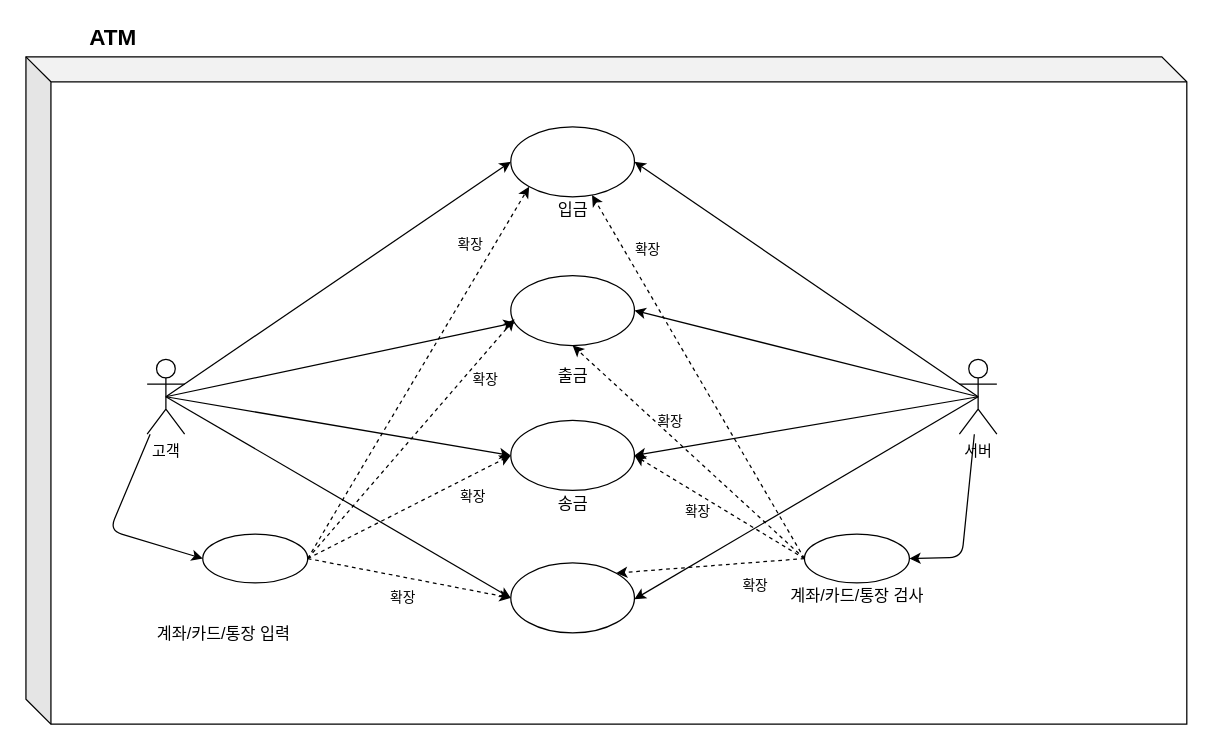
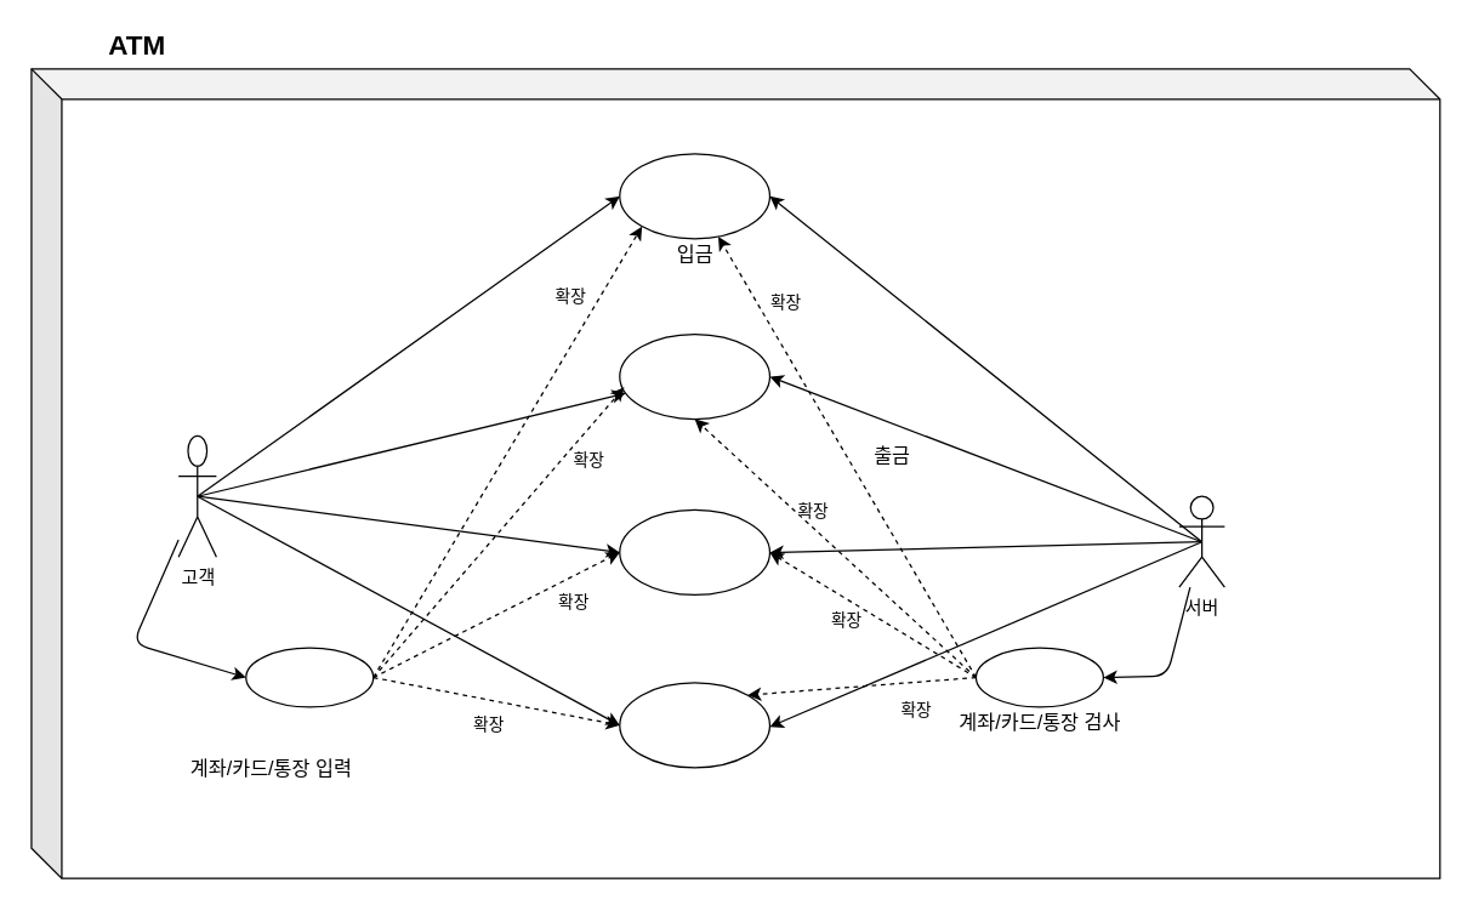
  <mxCell id="0" />
  <mxCell id="1" parent="0" />
  <mxCell id="2" value="" style="shape=cube;whiteSpace=wrap;html=1;boundedLbl=1;backgroundOutline=1;darkOpacity=0.05;darkOpacity2=0.1;" vertex="1" parent="1"><mxGeometry x="20" y="45" width="929" height="534" as="geometry" /></mxCell>
- <mxCell id="3" value="서버" style="shape=umlActor;verticalLabelPosition=bottom;verticalAlign=top;html=1;outlineConnect=0;" vertex="1" parent="1"><mxGeometry x="767" y="287" width="30" height="60" as="geometry" /></mxCell>
+ <mxCell id="3" value="서버" style="shape=umlActor;verticalLabelPosition=bottom;verticalAlign=top;html=1;outlineConnect=0;" vertex="1" parent="1"><mxGeometry x="777" y="327" width="30" height="60" as="geometry" /></mxCell>
  <mxCell id="4" value="ATM" style="text;html=1;strokeColor=none;fillColor=none;align=center;verticalAlign=middle;whiteSpace=wrap;rounded=0;fontSize=18;fontStyle=1" vertex="1" parent="1"><mxGeometry x="70" y="20" width="40" height="20" as="geometry" /></mxCell>
- <mxCell id="5" value="고객" style="shape=umlActor;verticalLabelPosition=bottom;verticalAlign=top;html=1;outlineConnect=0;" vertex="1" parent="1"><mxGeometry x="117" y="287" width="30" height="60" as="geometry" /></mxCell>
+ <mxCell id="5" value="고객" style="shape=umlActor;verticalLabelPosition=bottom;verticalAlign=top;html=1;outlineConnect=0;" vertex="1" parent="1"><mxGeometry x="117" y="287" width="25" height="80" as="geometry" /></mxCell>
  <mxCell id="6" value="" style="ellipse;whiteSpace=wrap;html=1;fontSize=18;" vertex="1" parent="1"><mxGeometry x="408" y="101" width="99" height="56" as="geometry" /></mxCell>
  <mxCell id="7" value="입금" style="text;html=1;strokeColor=none;fillColor=none;align=center;verticalAlign=middle;whiteSpace=wrap;rounded=0;fontSize=13;" vertex="1" parent="1"><mxGeometry x="437.5" y="157" width="40" height="20" as="geometry" /></mxCell>
  <mxCell id="8" value="" style="ellipse;whiteSpace=wrap;html=1;fontSize=18;" vertex="1" parent="1"><mxGeometry x="408" y="220" width="99" height="56" as="geometry" /></mxCell>
- <mxCell id="9" value="출금" style="text;html=1;strokeColor=none;fillColor=none;align=center;verticalAlign=middle;whiteSpace=wrap;rounded=0;fontSize=13;" vertex="1" parent="1"><mxGeometry x="437.5" y="290" width="40" height="20" as="geometry" /></mxCell>
+ <mxCell id="9" value="출금" style="text;html=1;strokeColor=none;fillColor=none;align=center;verticalAlign=middle;whiteSpace=wrap;rounded=0;fontSize=13;" vertex="1" parent="1"><mxGeometry x="567.5" y="290" width="40" height="20" as="geometry" /></mxCell>
  <mxCell id="10" value="" style="ellipse;whiteSpace=wrap;html=1;fontSize=18;" vertex="1" parent="1"><mxGeometry x="408" y="336" width="99" height="56" as="geometry" /></mxCell>
- <mxCell id="11" value="송금" style="text;html=1;strokeColor=none;fillColor=none;align=center;verticalAlign=middle;whiteSpace=wrap;rounded=0;fontSize=13;" vertex="1" parent="1"><mxGeometry x="437.5" y="392" width="40" height="20" as="geometry" /></mxCell>
  <mxCell id="12" value="" style="ellipse;whiteSpace=wrap;html=1;fontSize=18;" vertex="1" parent="1"><mxGeometry x="408" y="450" width="99" height="56" as="geometry" /></mxCell>
  <mxCell id="13" value="" style="endArrow=classic;html=1;fontSize=13;exitX=0.5;exitY=0.5;exitDx=0;exitDy=0;exitPerimeter=0;" edge="1" parent="1" source="5" target="8"><mxGeometry width="50" height="50" relative="1" as="geometry"><mxPoint x="279" y="408" as="sourcePoint" /><mxPoint x="329" y="358" as="targetPoint" /></mxGeometry></mxCell>
  <mxCell id="14" value="" style="endArrow=classic;html=1;fontSize=13;exitX=0.5;exitY=0.5;exitDx=0;exitDy=0;exitPerimeter=0;entryX=0;entryY=0.5;entryDx=0;entryDy=0;" edge="1" parent="1" source="5" target="6"><mxGeometry width="50" height="50" relative="1" as="geometry"><mxPoint x="501" y="394" as="sourcePoint" /><mxPoint x="551" y="344" as="targetPoint" /></mxGeometry></mxCell>
  <mxCell id="15" value="" style="endArrow=classic;html=1;fontSize=13;entryX=0;entryY=0.5;entryDx=0;entryDy=0;exitX=0.5;exitY=0.5;exitDx=0;exitDy=0;exitPerimeter=0;" edge="1" parent="1" source="5" target="10"><mxGeometry width="50" height="50" relative="1" as="geometry"><mxPoint x="143" y="397" as="sourcePoint" /><mxPoint x="193" y="347" as="targetPoint" /></mxGeometry></mxCell>
  <mxCell id="16" value="" style="endArrow=classic;html=1;fontSize=13;entryX=0;entryY=0.5;entryDx=0;entryDy=0;exitX=0.5;exitY=0.5;exitDx=0;exitDy=0;exitPerimeter=0;" edge="1" parent="1" source="5" target="12"><mxGeometry width="50" height="50" relative="1" as="geometry"><mxPoint x="141" y="332" as="sourcePoint" /><mxPoint x="417" y="379" as="targetPoint" /></mxGeometry></mxCell>
  <mxCell id="17" value="" style="endArrow=classic;html=1;fontSize=13;exitX=0.5;exitY=0.5;exitDx=0;exitDy=0;exitPerimeter=0;entryX=1;entryY=0.5;entryDx=0;entryDy=0;" edge="1" parent="1" source="3" target="6"><mxGeometry width="50" height="50" relative="1" as="geometry"><mxPoint x="649" y="394" as="sourcePoint" /><mxPoint x="699" y="344" as="targetPoint" /></mxGeometry></mxCell>
  <mxCell id="18" value="" style="endArrow=classic;html=1;fontSize=13;entryX=1;entryY=0.5;entryDx=0;entryDy=0;exitX=0.5;exitY=0.5;exitDx=0;exitDy=0;exitPerimeter=0;" edge="1" parent="1" source="3" target="8"><mxGeometry width="50" height="50" relative="1" as="geometry"><mxPoint x="782" y="450" as="sourcePoint" /><mxPoint x="507" y="262" as="targetPoint" /></mxGeometry></mxCell>
  <mxCell id="19" value="" style="endArrow=classic;html=1;fontSize=13;entryX=1;entryY=0.5;entryDx=0;entryDy=0;exitX=0.5;exitY=0.5;exitDx=0;exitDy=0;exitPerimeter=0;" edge="1" parent="1" source="3"><mxGeometry width="50" height="50" relative="1" as="geometry"><mxPoint x="782" y="419" as="sourcePoint" /><mxPoint x="507" y="364" as="targetPoint" /></mxGeometry></mxCell>
  <mxCell id="20" value="" style="endArrow=classic;html=1;fontSize=13;entryX=1;entryY=0.5;entryDx=0;entryDy=0;exitX=0.5;exitY=0.5;exitDx=0;exitDy=0;exitPerimeter=0;" edge="1" parent="1" source="3"><mxGeometry width="50" height="50" relative="1" as="geometry"><mxPoint x="782" y="432" as="sourcePoint" /><mxPoint x="507" y="479" as="targetPoint" /></mxGeometry></mxCell>
  <mxCell id="21" value="" style="ellipse;whiteSpace=wrap;html=1;fontSize=13;" vertex="1" parent="1"><mxGeometry x="643" y="427" width="84" height="39" as="geometry" /></mxCell>
  <mxCell id="22" value="계좌/카드/통장 검사" style="text;html=1;strokeColor=none;fillColor=none;align=center;verticalAlign=middle;whiteSpace=wrap;rounded=0;fontSize=13;" vertex="1" parent="1"><mxGeometry x="619.5" y="466" width="131" height="20" as="geometry" /></mxCell>
  <mxCell id="23" value="" style="endArrow=classic;html=1;fontSize=13;exitX=0;exitY=0.5;exitDx=0;exitDy=0;dashed=1;" edge="1" parent="1" source="21" target="6"><mxGeometry width="50" height="50" relative="1" as="geometry"><mxPoint x="660" y="235" as="sourcePoint" /><mxPoint x="710" y="185" as="targetPoint" /></mxGeometry></mxCell>
  <mxCell id="24" value="" style="endArrow=classic;html=1;fontSize=13;exitX=0;exitY=0.5;exitDx=0;exitDy=0;dashed=1;entryX=0.5;entryY=1;entryDx=0;entryDy=0;" edge="1" parent="1" source="21" target="8"><mxGeometry width="50" height="50" relative="1" as="geometry"><mxPoint x="573" y="292" as="sourcePoint" /><mxPoint x="485.413" y="165.102" as="targetPoint" /></mxGeometry></mxCell>
  <mxCell id="25" value="" style="endArrow=classic;html=1;fontSize=13;exitX=0;exitY=0.5;exitDx=0;exitDy=0;dashed=1;entryX=1;entryY=0.5;entryDx=0;entryDy=0;" edge="1" parent="1" source="21" target="10"><mxGeometry width="50" height="50" relative="1" as="geometry"><mxPoint x="594.75" y="399.5" as="sourcePoint" /><mxPoint x="531.25" y="374" as="targetPoint" /></mxGeometry></mxCell>
  <mxCell id="26" value="" style="endArrow=classic;html=1;fontSize=13;exitX=0;exitY=0.5;exitDx=0;exitDy=0;dashed=1;entryX=1;entryY=0;entryDx=0;entryDy=0;" edge="1" parent="1" source="21" target="12"><mxGeometry width="50" height="50" relative="1" as="geometry"><mxPoint x="574" y="402" as="sourcePoint" /><mxPoint x="518" y="445" as="targetPoint" /></mxGeometry></mxCell>
  <mxCell id="27" value="확장" style="text;html=1;strokeColor=none;fillColor=none;align=center;verticalAlign=middle;whiteSpace=wrap;rounded=0;fontSize=11;" vertex="1" parent="1"><mxGeometry x="497.5" y="189" width="40" height="20" as="geometry" /></mxCell>
  <mxCell id="28" value="확장" style="text;html=1;strokeColor=none;fillColor=none;align=center;verticalAlign=middle;whiteSpace=wrap;rounded=0;fontSize=11;" vertex="1" parent="1"><mxGeometry x="516" y="327" width="40" height="20" as="geometry" /></mxCell>
  <mxCell id="29" value="확장" style="text;html=1;strokeColor=none;fillColor=none;align=center;verticalAlign=middle;whiteSpace=wrap;rounded=0;fontSize=11;" vertex="1" parent="1"><mxGeometry x="537.5" y="399" width="40" height="20" as="geometry" /></mxCell>
  <mxCell id="30" value="확장" style="text;html=1;strokeColor=none;fillColor=none;align=center;verticalAlign=middle;whiteSpace=wrap;rounded=0;fontSize=11;" vertex="1" parent="1"><mxGeometry x="584" y="458" width="40" height="20" as="geometry" /></mxCell>
  <mxCell id="31" value="" style="ellipse;whiteSpace=wrap;html=1;fontSize=13;" vertex="1" parent="1"><mxGeometry x="161.5" y="427" width="84" height="39" as="geometry" /></mxCell>
  <mxCell id="32" value="계좌/카드/통장 입력" style="text;html=1;strokeColor=none;fillColor=none;align=center;verticalAlign=middle;whiteSpace=wrap;rounded=0;fontSize=13;" vertex="1" parent="1"><mxGeometry x="113" y="496" width="131" height="20" as="geometry" /></mxCell>
  <mxCell id="33" value="" style="endArrow=classic;html=1;fontSize=13;dashed=1;entryX=0;entryY=1;entryDx=0;entryDy=0;exitX=1;exitY=0.5;exitDx=0;exitDy=0;" edge="1" parent="1" source="31" target="6"><mxGeometry width="50" height="50" relative="1" as="geometry"><mxPoint x="340" y="474.5" as="sourcePoint" /><mxPoint x="204" y="392" as="targetPoint" /></mxGeometry></mxCell>
  <mxCell id="34" value="" style="endArrow=classic;html=1;fontSize=13;dashed=1;entryX=0.03;entryY=0.625;entryDx=0;entryDy=0;exitX=1;exitY=0.5;exitDx=0;exitDy=0;entryPerimeter=0;" edge="1" parent="1" source="31" target="8"><mxGeometry width="50" height="50" relative="1" as="geometry"><mxPoint x="227.104" y="438.051" as="sourcePoint" /><mxPoint x="432.676" y="158.899" as="targetPoint" /></mxGeometry></mxCell>
  <mxCell id="35" value="" style="endArrow=classic;html=1;fontSize=13;dashed=1;entryX=0;entryY=0.5;entryDx=0;entryDy=0;exitX=1;exitY=0.5;exitDx=0;exitDy=0;" edge="1" parent="1" source="31" target="10"><mxGeometry width="50" height="50" relative="1" as="geometry"><mxPoint x="213.5" y="437" as="sourcePoint" /><mxPoint x="432.676" y="158.899" as="targetPoint" /></mxGeometry></mxCell>
  <mxCell id="36" value="" style="endArrow=classic;html=1;fontSize=13;dashed=1;entryX=0;entryY=0.5;entryDx=0;entryDy=0;exitX=1;exitY=0.5;exitDx=0;exitDy=0;" edge="1" parent="1" source="31" target="12"><mxGeometry width="50" height="50" relative="1" as="geometry"><mxPoint x="255.5" y="456.5" as="sourcePoint" /><mxPoint x="418" y="374" as="targetPoint" /></mxGeometry></mxCell>
  <mxCell id="37" value="확장" style="text;html=1;strokeColor=none;fillColor=none;align=center;verticalAlign=middle;whiteSpace=wrap;rounded=0;fontSize=11;" vertex="1" parent="1"><mxGeometry x="356" y="185" width="40" height="20" as="geometry" /></mxCell>
  <mxCell id="38" value="확장" style="text;html=1;strokeColor=none;fillColor=none;align=center;verticalAlign=middle;whiteSpace=wrap;rounded=0;fontSize=11;" vertex="1" parent="1"><mxGeometry x="368" y="293" width="40" height="20" as="geometry" /></mxCell>
  <mxCell id="39" value="확장" style="text;html=1;strokeColor=none;fillColor=none;align=center;verticalAlign=middle;whiteSpace=wrap;rounded=0;fontSize=11;" vertex="1" parent="1"><mxGeometry x="358" y="387" width="40" height="20" as="geometry" /></mxCell>
  <mxCell id="40" value="확장" style="text;html=1;strokeColor=none;fillColor=none;align=center;verticalAlign=middle;whiteSpace=wrap;rounded=0;fontSize=11;" vertex="1" parent="1"><mxGeometry x="302" y="468" width="40" height="20" as="geometry" /></mxCell>
  <mxCell id="41" value="" style="endArrow=classic;html=1;fontSize=11;entryX=0;entryY=0.5;entryDx=0;entryDy=0;" edge="1" parent="1" source="5" target="31"><mxGeometry width="50" height="50" relative="1" as="geometry"><mxPoint x="110" y="370" as="sourcePoint" /><mxPoint x="160" y="320" as="targetPoint" /><Array as="points"><mxPoint x="87" y="424" /></Array></mxGeometry></mxCell>
  <mxCell id="42" value="" style="endArrow=classic;html=1;fontSize=11;entryX=1;entryY=0.5;entryDx=0;entryDy=0;" edge="1" parent="1" source="3" target="21"><mxGeometry width="50" height="50" relative="1" as="geometry"><mxPoint x="801.383" y="368.5" as="sourcePoint" /><mxPoint x="843.5" y="468" as="targetPoint" /><Array as="points"><mxPoint x="769" y="445.5" /></Array></mxGeometry></mxCell>
